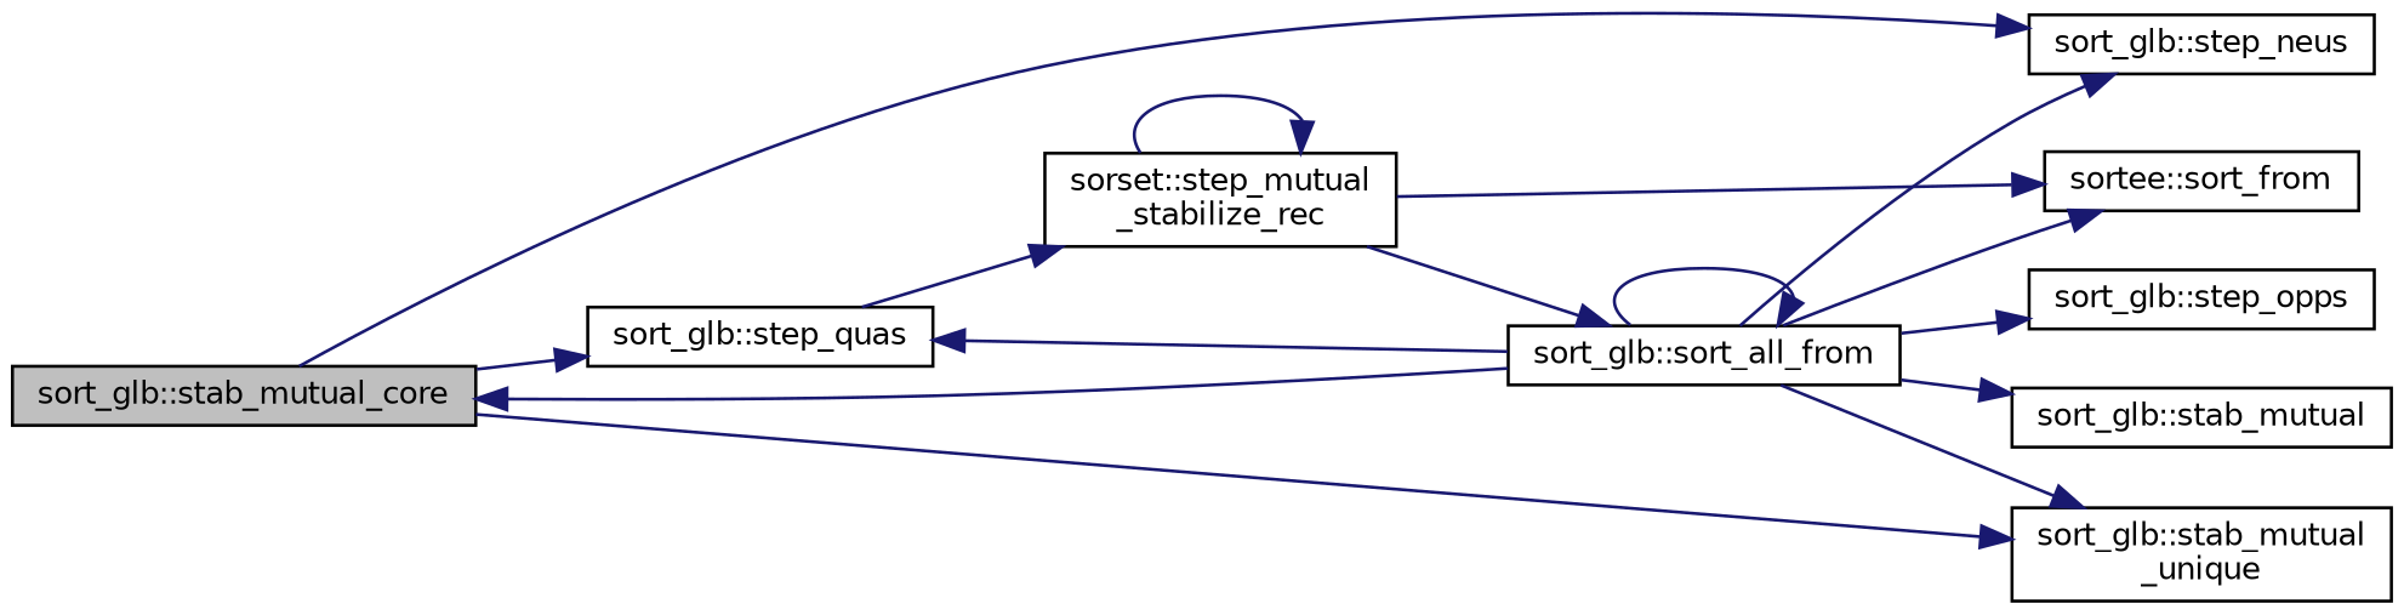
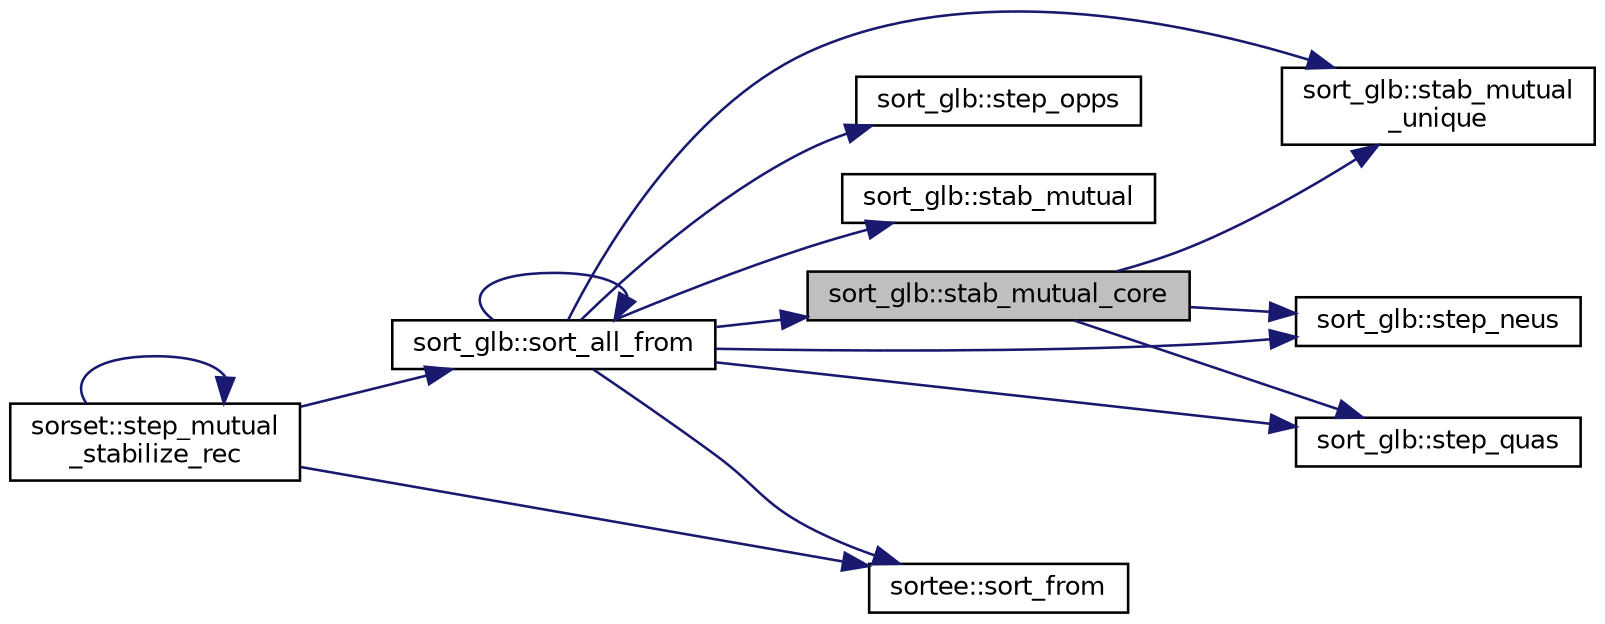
  digraph {
    rankdir=LR
    node [color=black fillcolor=white fontname=Helvetica fontsize=10 shape=record style=filled]
    edge [color=midnightblue fontname=Helvetica fontsize=10 labelfontname=Helvetica labelfontsize=10 style=solid]
    n1 [fillcolor=grey75 fontcolor=black height=0.2 label="sort_glb::stab_mutual_core" width=0.4]
    n2 [height=0.2 label="sort_glb::step_neus" width=0.4]
    n3 [height=0.2 label="sort_glb::step_quas" width=0.4]
    n4 [height=0.2 label="sort_glb::stab_mutual\l_unique" width=0.4]
    n5 [height=0.2 label="sort_glb::step_opps" width=0.4]
    n6 [height=0.2 label="sorset::step_mutual\l_stabilize_rec" width=0.4]
    n7 [height=0.2 label="sort_glb::sort_all_from" width=0.4]
    n8 [height=0.2 label="sortee::sort_from" width=0.4]
    n9 [height=0.2 label="sort_glb::stab_mutual" width=0.4]
    n1 -> n2
    n1 -> n3
    n1 -> n4
-   n3 -> n6
    n6 -> n6
    n6 -> n7
    n6 -> n8
    n7 -> n1
    n7 -> n2
    n7 -> n3
    n7 -> n4
    n7 -> n5
    n7 -> n7
    n7 -> n8
    n7 -> n9
  }
